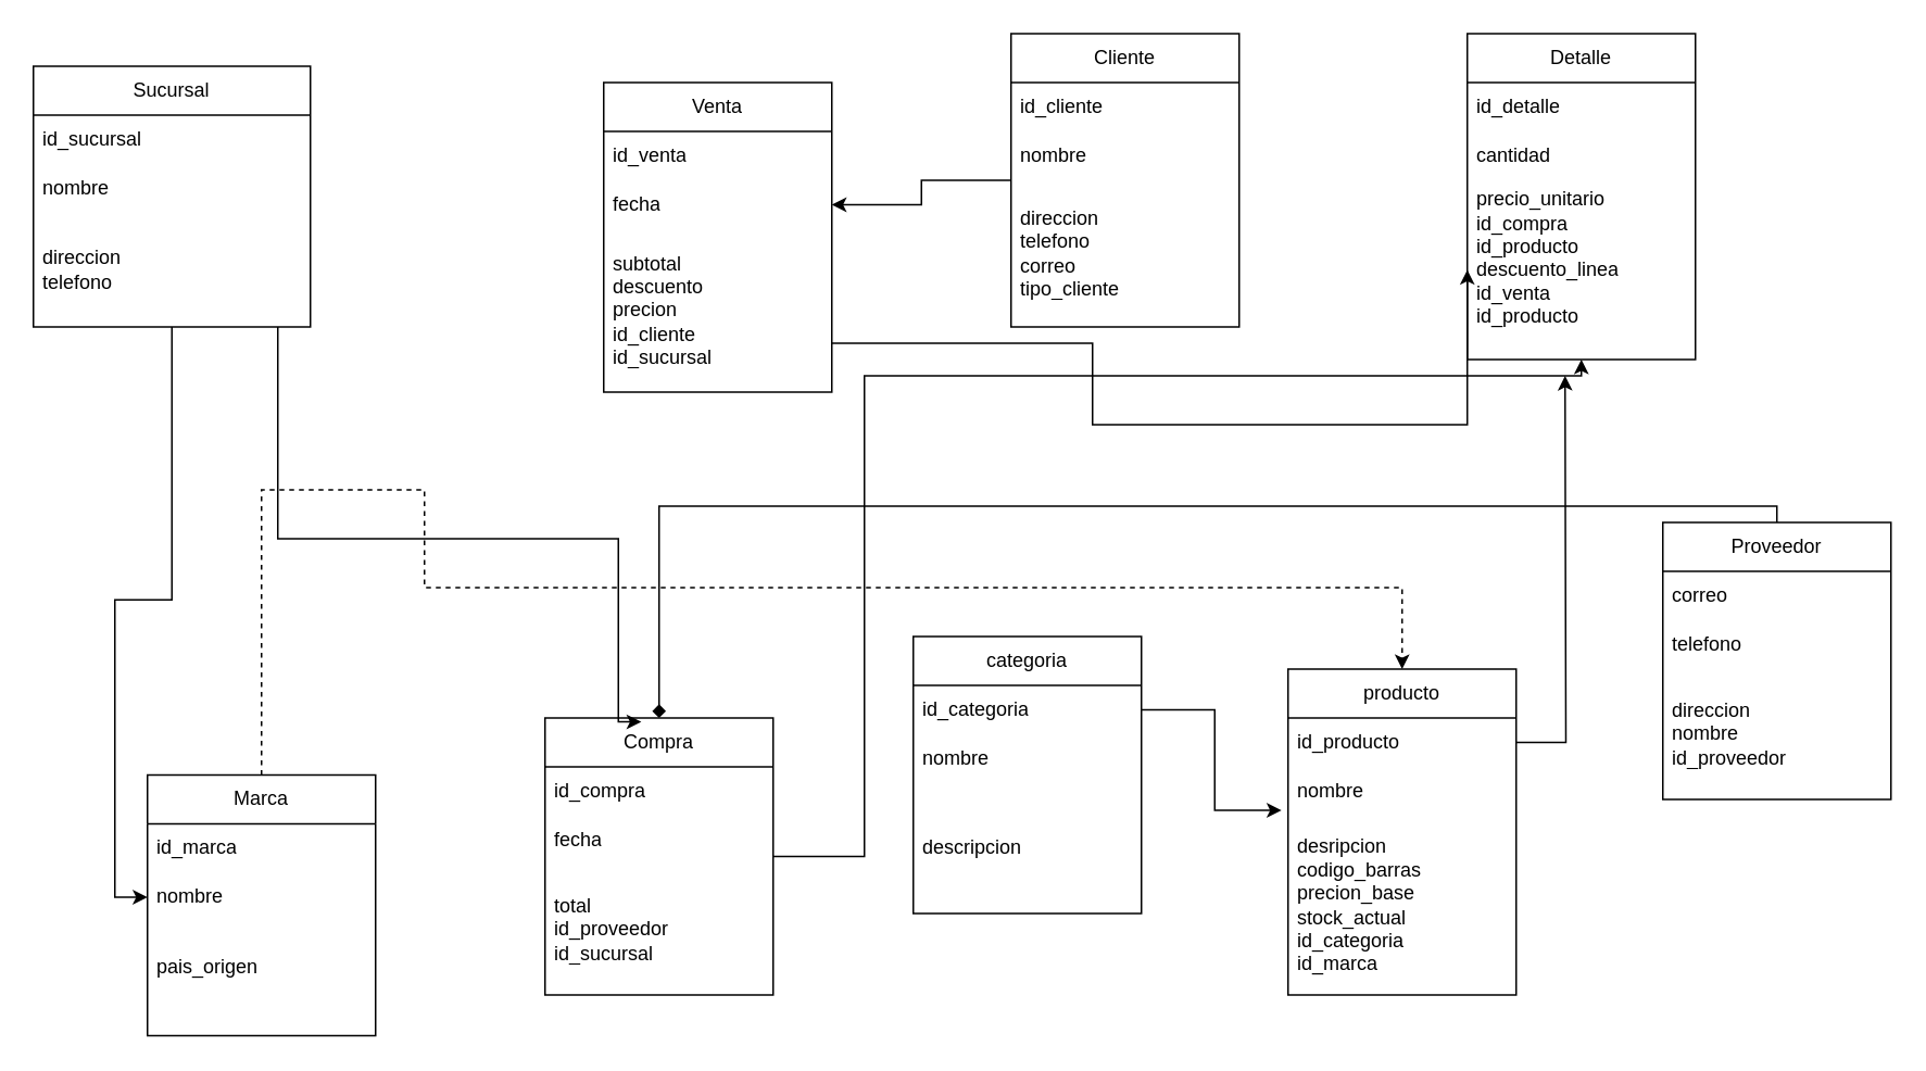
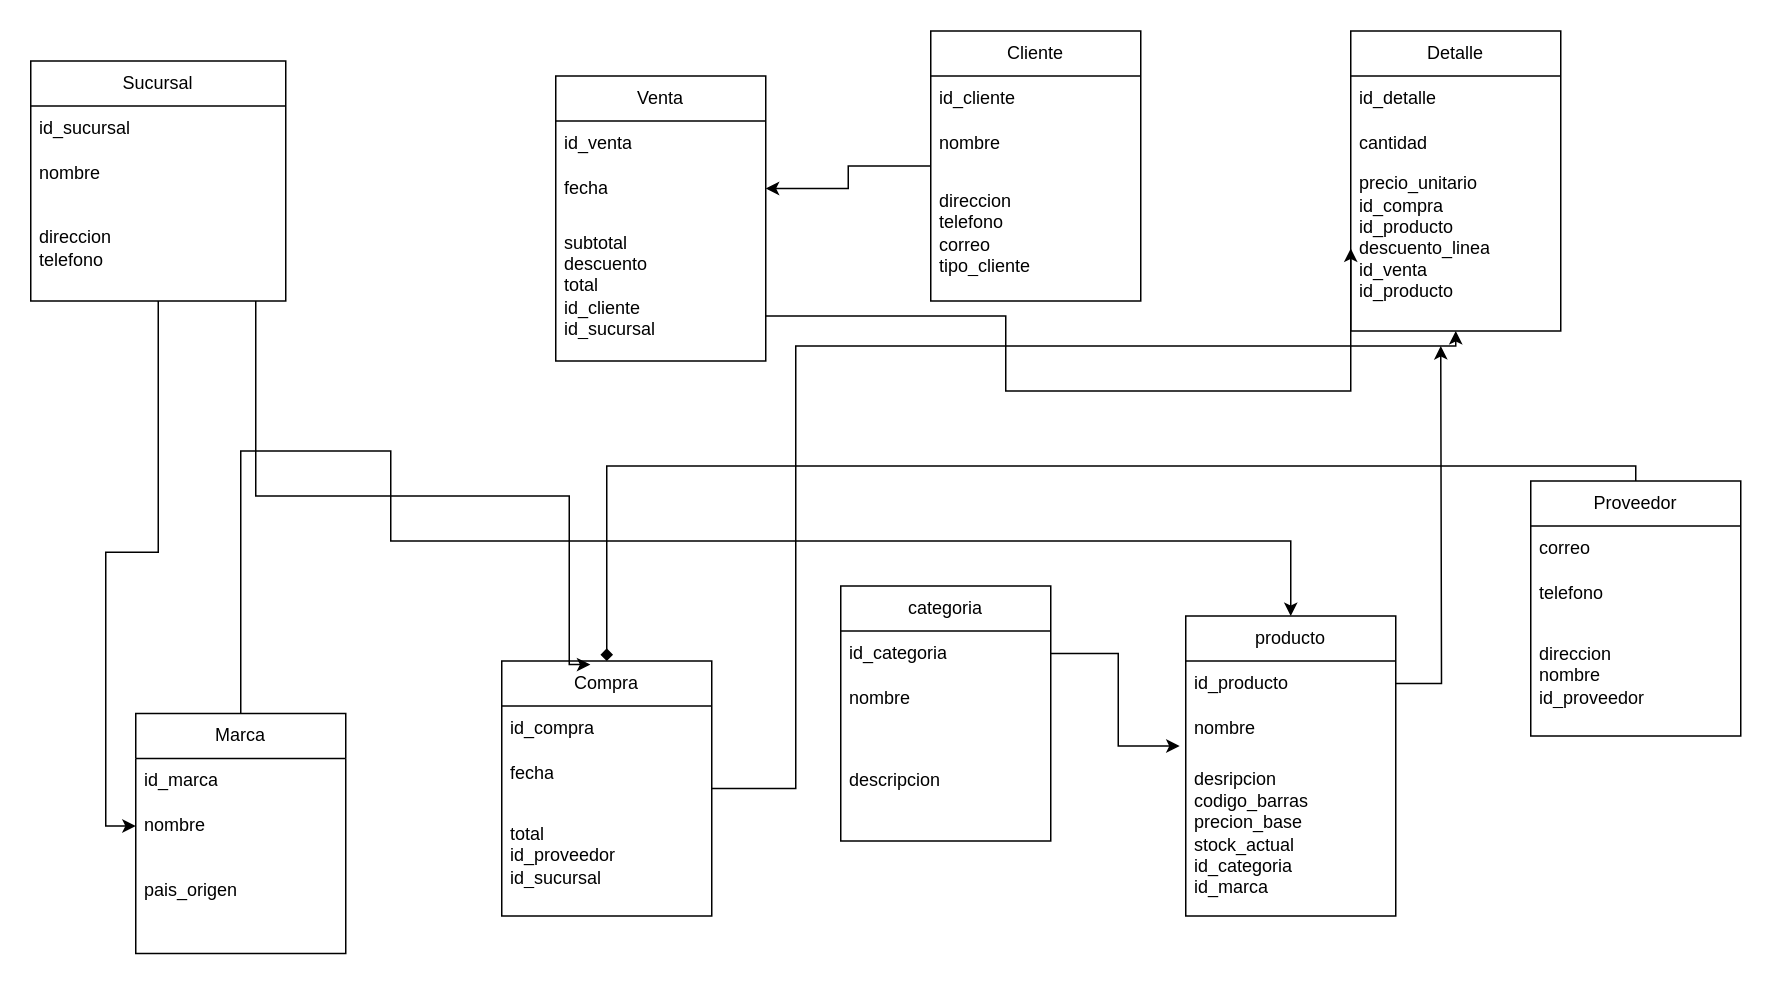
  <mxCell id="0" />
  <mxCell id="1" parent="0" />
  <mxCell id="2" style="edgeStyle=orthogonalEdgeStyle;rounded=0;orthogonalLoop=1;jettySize=auto;html=1;entryX=0;entryY=0.5;entryDx=0;entryDy=0;" edge="1" parent="1" source="3" target="10"><mxGeometry relative="1" as="geometry" /></mxCell>
  <mxCell id="3" value="Sucursal" style="swimlane;fontStyle=0;childLayout=stackLayout;horizontal=1;startSize=30;horizontalStack=0;resizeParent=1;resizeParentMax=0;resizeLast=0;collapsible=1;marginBottom=0;whiteSpace=wrap;html=1;" vertex="1" parent="1"><mxGeometry x="20" y="40" width="170" height="160" as="geometry" /></mxCell>
  <mxCell id="4" value="id_sucursal" style="text;strokeColor=none;fillColor=none;align=left;verticalAlign=middle;spacingLeft=4;spacingRight=4;overflow=hidden;points=[[0,0.5],[1,0.5]];portConstraint=eastwest;rotatable=0;whiteSpace=wrap;html=1;" vertex="1" parent="3"><mxGeometry y="30" width="170" height="30" as="geometry" /></mxCell>
  <mxCell id="5" value="nombre" style="text;strokeColor=none;fillColor=none;align=left;verticalAlign=middle;spacingLeft=4;spacingRight=4;overflow=hidden;points=[[0,0.5],[1,0.5]];portConstraint=eastwest;rotatable=0;whiteSpace=wrap;html=1;" vertex="1" parent="3"><mxGeometry y="60" width="170" height="30" as="geometry" /></mxCell>
  <mxCell id="6" value="&lt;br&gt;&lt;div&gt;direccion&lt;/div&gt;&lt;div&gt;telefono&lt;/div&gt;&lt;div&gt;&lt;br&gt;&lt;/div&gt;" style="text;strokeColor=none;fillColor=none;align=left;verticalAlign=middle;spacingLeft=4;spacingRight=4;overflow=hidden;points=[[0,0.5],[1,0.5]];portConstraint=eastwest;rotatable=0;whiteSpace=wrap;html=1;" vertex="1" parent="3"><mxGeometry y="90" width="170" height="70" as="geometry" /></mxCell>
- <mxCell id="7" style="edgeStyle=orthogonalEdgeStyle;rounded=0;orthogonalLoop=1;jettySize=auto;html=1;entryX=0.5;entryY=0;entryDx=0;entryDy=0;dashed=1;" edge="1" parent="1" source="8" target="31"><mxGeometry relative="1" as="geometry"><Array as="points"><mxPoint x="160" y="300" /><mxPoint x="260" y="300" /><mxPoint x="260" y="360" /><mxPoint x="860" y="360" /></Array></mxGeometry></mxCell>
+ <mxCell id="7" style="edgeStyle=orthogonalEdgeStyle;rounded=0;orthogonalLoop=1;jettySize=auto;html=1;entryX=0.5;entryY=0;entryDx=0;entryDy=0;" edge="1" parent="1" source="8" target="31"><mxGeometry relative="1" as="geometry"><Array as="points"><mxPoint x="160" y="300" /><mxPoint x="260" y="300" /><mxPoint x="260" y="360" /><mxPoint x="860" y="360" /></Array></mxGeometry></mxCell>
  <mxCell id="8" value="Marca" style="swimlane;fontStyle=0;childLayout=stackLayout;horizontal=1;startSize=30;horizontalStack=0;resizeParent=1;resizeParentMax=0;resizeLast=0;collapsible=1;marginBottom=0;whiteSpace=wrap;html=1;" vertex="1" parent="1"><mxGeometry x="90" y="475" width="140" height="160" as="geometry" /></mxCell>
  <mxCell id="9" value="id_marca" style="text;strokeColor=none;fillColor=none;align=left;verticalAlign=middle;spacingLeft=4;spacingRight=4;overflow=hidden;points=[[0,0.5],[1,0.5]];portConstraint=eastwest;rotatable=0;whiteSpace=wrap;html=1;" vertex="1" parent="8"><mxGeometry y="30" width="140" height="30" as="geometry" /></mxCell>
  <mxCell id="10" value="nombre" style="text;strokeColor=none;fillColor=none;align=left;verticalAlign=middle;spacingLeft=4;spacingRight=4;overflow=hidden;points=[[0,0.5],[1,0.5]];portConstraint=eastwest;rotatable=0;whiteSpace=wrap;html=1;" vertex="1" parent="8"><mxGeometry y="60" width="140" height="30" as="geometry" /></mxCell>
  <mxCell id="11" value="pais_origen&lt;div&gt;&lt;br&gt;&lt;/div&gt;" style="text;strokeColor=none;fillColor=none;align=left;verticalAlign=middle;spacingLeft=4;spacingRight=4;overflow=hidden;points=[[0,0.5],[1,0.5]];portConstraint=eastwest;rotatable=0;whiteSpace=wrap;html=1;" vertex="1" parent="8"><mxGeometry y="90" width="140" height="70" as="geometry" /></mxCell>
  <mxCell id="12" style="edgeStyle=orthogonalEdgeStyle;rounded=0;orthogonalLoop=1;jettySize=auto;html=1;entryX=0;entryY=0.5;entryDx=0;entryDy=0;" edge="1" parent="1" source="13" target="44"><mxGeometry relative="1" as="geometry"><Array as="points"><mxPoint x="670" y="210" /><mxPoint x="670" y="260" /><mxPoint x="900" y="260" /></Array></mxGeometry></mxCell>
  <mxCell id="13" value="Venta" style="swimlane;fontStyle=0;childLayout=stackLayout;horizontal=1;startSize=30;horizontalStack=0;resizeParent=1;resizeParentMax=0;resizeLast=0;collapsible=1;marginBottom=0;whiteSpace=wrap;html=1;" vertex="1" parent="1"><mxGeometry x="370" y="50" width="140" height="190" as="geometry" /></mxCell>
  <mxCell id="14" value="id_venta" style="text;strokeColor=none;fillColor=none;align=left;verticalAlign=middle;spacingLeft=4;spacingRight=4;overflow=hidden;points=[[0,0.5],[1,0.5]];portConstraint=eastwest;rotatable=0;whiteSpace=wrap;html=1;" vertex="1" parent="13"><mxGeometry y="30" width="140" height="30" as="geometry" /></mxCell>
  <mxCell id="15" value="fecha" style="text;strokeColor=none;fillColor=none;align=left;verticalAlign=middle;spacingLeft=4;spacingRight=4;overflow=hidden;points=[[0,0.5],[1,0.5]];portConstraint=eastwest;rotatable=0;whiteSpace=wrap;html=1;" vertex="1" parent="13"><mxGeometry y="60" width="140" height="30" as="geometry" /></mxCell>
- <mxCell id="16" value="subtotal&lt;div&gt;descuento&lt;/div&gt;&lt;div&gt;precion&lt;/div&gt;&lt;div&gt;id_cliente&lt;/div&gt;&lt;div&gt;id_sucursal&lt;/div&gt;" style="text;strokeColor=none;fillColor=none;align=left;verticalAlign=middle;spacingLeft=4;spacingRight=4;overflow=hidden;points=[[0,0.5],[1,0.5]];portConstraint=eastwest;rotatable=0;whiteSpace=wrap;html=1;" vertex="1" parent="13"><mxGeometry y="90" width="140" height="100" as="geometry" /></mxCell>
+ <mxCell id="16" value="subtotal&lt;div&gt;descuento&lt;/div&gt;&lt;div&gt;total&lt;/div&gt;&lt;div&gt;id_cliente&lt;/div&gt;&lt;div&gt;id_sucursal&lt;/div&gt;" style="text;strokeColor=none;fillColor=none;align=left;verticalAlign=middle;spacingLeft=4;spacingRight=4;overflow=hidden;points=[[0,0.5],[1,0.5]];portConstraint=eastwest;rotatable=0;whiteSpace=wrap;html=1;" vertex="1" parent="13"><mxGeometry y="90" width="140" height="100" as="geometry" /></mxCell>
  <mxCell id="17" style="edgeStyle=orthogonalEdgeStyle;rounded=0;orthogonalLoop=1;jettySize=auto;html=1;entryX=1;entryY=0.5;entryDx=0;entryDy=0;" edge="1" parent="1" source="18" target="15"><mxGeometry relative="1" as="geometry" /></mxCell>
  <mxCell id="18" value="Cliente" style="swimlane;fontStyle=0;childLayout=stackLayout;horizontal=1;startSize=30;horizontalStack=0;resizeParent=1;resizeParentMax=0;resizeLast=0;collapsible=1;marginBottom=0;whiteSpace=wrap;html=1;" vertex="1" parent="1"><mxGeometry x="620" y="20" width="140" height="180" as="geometry" /></mxCell>
  <mxCell id="19" value="id_cliente" style="text;strokeColor=none;fillColor=none;align=left;verticalAlign=middle;spacingLeft=4;spacingRight=4;overflow=hidden;points=[[0,0.5],[1,0.5]];portConstraint=eastwest;rotatable=0;whiteSpace=wrap;html=1;" vertex="1" parent="18"><mxGeometry y="30" width="140" height="30" as="geometry" /></mxCell>
  <mxCell id="20" value="nombre" style="text;strokeColor=none;fillColor=none;align=left;verticalAlign=middle;spacingLeft=4;spacingRight=4;overflow=hidden;points=[[0,0.5],[1,0.5]];portConstraint=eastwest;rotatable=0;whiteSpace=wrap;html=1;" vertex="1" parent="18"><mxGeometry y="60" width="140" height="30" as="geometry" /></mxCell>
  <mxCell id="21" value="direccion&lt;div&gt;telefono&lt;/div&gt;&lt;div&gt;correo&lt;/div&gt;&lt;div&gt;tipo_cliente&lt;/div&gt;" style="text;strokeColor=none;fillColor=none;align=left;verticalAlign=middle;spacingLeft=4;spacingRight=4;overflow=hidden;points=[[0,0.5],[1,0.5]];portConstraint=eastwest;rotatable=0;whiteSpace=wrap;html=1;" vertex="1" parent="18"><mxGeometry y="90" width="140" height="90" as="geometry" /></mxCell>
  <mxCell id="22" value="categoria" style="swimlane;fontStyle=0;childLayout=stackLayout;horizontal=1;startSize=30;horizontalStack=0;resizeParent=1;resizeParentMax=0;resizeLast=0;collapsible=1;marginBottom=0;whiteSpace=wrap;html=1;" vertex="1" parent="1"><mxGeometry x="560" y="390" width="140" height="170" as="geometry" /></mxCell>
  <mxCell id="23" value="id_categoria" style="text;strokeColor=none;fillColor=none;align=left;verticalAlign=middle;spacingLeft=4;spacingRight=4;overflow=hidden;points=[[0,0.5],[1,0.5]];portConstraint=eastwest;rotatable=0;whiteSpace=wrap;html=1;" vertex="1" parent="22"><mxGeometry y="30" width="140" height="30" as="geometry" /></mxCell>
  <mxCell id="24" value="nombre" style="text;strokeColor=none;fillColor=none;align=left;verticalAlign=middle;spacingLeft=4;spacingRight=4;overflow=hidden;points=[[0,0.5],[1,0.5]];portConstraint=eastwest;rotatable=0;whiteSpace=wrap;html=1;" vertex="1" parent="22"><mxGeometry y="60" width="140" height="30" as="geometry" /></mxCell>
  <mxCell id="25" value="descripcion" style="text;strokeColor=none;fillColor=none;align=left;verticalAlign=middle;spacingLeft=4;spacingRight=4;overflow=hidden;points=[[0,0.5],[1,0.5]];portConstraint=eastwest;rotatable=0;whiteSpace=wrap;html=1;" vertex="1" parent="22"><mxGeometry y="90" width="140" height="80" as="geometry" /></mxCell>
  <mxCell id="26" style="edgeStyle=orthogonalEdgeStyle;rounded=0;orthogonalLoop=1;jettySize=auto;html=1;" edge="1" parent="1" source="27" target="44"><mxGeometry relative="1" as="geometry"><Array as="points"><mxPoint x="530" y="525" /><mxPoint x="530" y="230" /><mxPoint x="970" y="230" /></Array></mxGeometry></mxCell>
  <mxCell id="27" value="Compra" style="swimlane;fontStyle=0;childLayout=stackLayout;horizontal=1;startSize=30;horizontalStack=0;resizeParent=1;resizeParentMax=0;resizeLast=0;collapsible=1;marginBottom=0;whiteSpace=wrap;html=1;" vertex="1" parent="1"><mxGeometry x="334" y="440" width="140" height="170" as="geometry" /></mxCell>
  <mxCell id="28" value="id_compra" style="text;strokeColor=none;fillColor=none;align=left;verticalAlign=middle;spacingLeft=4;spacingRight=4;overflow=hidden;points=[[0,0.5],[1,0.5]];portConstraint=eastwest;rotatable=0;whiteSpace=wrap;html=1;" vertex="1" parent="27"><mxGeometry y="30" width="140" height="30" as="geometry" /></mxCell>
  <mxCell id="29" value="fecha" style="text;strokeColor=none;fillColor=none;align=left;verticalAlign=middle;spacingLeft=4;spacingRight=4;overflow=hidden;points=[[0,0.5],[1,0.5]];portConstraint=eastwest;rotatable=0;whiteSpace=wrap;html=1;" vertex="1" parent="27"><mxGeometry y="60" width="140" height="30" as="geometry" /></mxCell>
  <mxCell id="30" value="total&lt;div&gt;id_proveedor&lt;/div&gt;&lt;div&gt;id_sucursal&lt;/div&gt;" style="text;strokeColor=none;fillColor=none;align=left;verticalAlign=middle;spacingLeft=4;spacingRight=4;overflow=hidden;points=[[0,0.5],[1,0.5]];portConstraint=eastwest;rotatable=0;whiteSpace=wrap;html=1;" vertex="1" parent="27"><mxGeometry y="90" width="140" height="80" as="geometry" /></mxCell>
  <mxCell id="31" value="producto" style="swimlane;fontStyle=0;childLayout=stackLayout;horizontal=1;startSize=30;horizontalStack=0;resizeParent=1;resizeParentMax=0;resizeLast=0;collapsible=1;marginBottom=0;whiteSpace=wrap;html=1;" vertex="1" parent="1"><mxGeometry x="790" y="410" width="140" height="200" as="geometry" /></mxCell>
  <mxCell id="32" style="edgeStyle=orthogonalEdgeStyle;rounded=0;orthogonalLoop=1;jettySize=auto;html=1;" edge="1" parent="31" source="33"><mxGeometry relative="1" as="geometry"><mxPoint x="170" y="-180" as="targetPoint" /></mxGeometry></mxCell>
  <mxCell id="33" value="id_producto" style="text;strokeColor=none;fillColor=none;align=left;verticalAlign=middle;spacingLeft=4;spacingRight=4;overflow=hidden;points=[[0,0.5],[1,0.5]];portConstraint=eastwest;rotatable=0;whiteSpace=wrap;html=1;" vertex="1" parent="31"><mxGeometry y="30" width="140" height="30" as="geometry" /></mxCell>
  <mxCell id="34" value="nombre" style="text;strokeColor=none;fillColor=none;align=left;verticalAlign=middle;spacingLeft=4;spacingRight=4;overflow=hidden;points=[[0,0.5],[1,0.5]];portConstraint=eastwest;rotatable=0;whiteSpace=wrap;html=1;" vertex="1" parent="31"><mxGeometry y="60" width="140" height="30" as="geometry" /></mxCell>
  <mxCell id="35" value="desripcion&lt;div&gt;codigo_barras&lt;/div&gt;&lt;div&gt;precion_base&lt;/div&gt;&lt;div&gt;stock_actual&lt;/div&gt;&lt;div&gt;id_categoria&lt;/div&gt;&lt;div&gt;id_marca&lt;/div&gt;" style="text;strokeColor=none;fillColor=none;align=left;verticalAlign=middle;spacingLeft=4;spacingRight=4;overflow=hidden;points=[[0,0.5],[1,0.5]];portConstraint=eastwest;rotatable=0;whiteSpace=wrap;html=1;" vertex="1" parent="31"><mxGeometry y="90" width="140" height="110" as="geometry" /></mxCell>
  <mxCell id="36" style="edgeStyle=orthogonalEdgeStyle;rounded=0;orthogonalLoop=1;jettySize=auto;html=1;entryX=0.5;entryY=0;entryDx=0;entryDy=0;endArrow=diamond;" edge="1" parent="1" source="37" target="27"><mxGeometry relative="1" as="geometry"><Array as="points"><mxPoint x="1090" y="310" /><mxPoint x="404" y="310" /></Array></mxGeometry></mxCell>
  <mxCell id="37" value="Proveedor" style="swimlane;fontStyle=0;childLayout=stackLayout;horizontal=1;startSize=30;horizontalStack=0;resizeParent=1;resizeParentMax=0;resizeLast=0;collapsible=1;marginBottom=0;whiteSpace=wrap;html=1;" vertex="1" parent="1"><mxGeometry x="1020" y="320" width="140" height="170" as="geometry" /></mxCell>
  <mxCell id="38" value="correo" style="text;strokeColor=none;fillColor=none;align=left;verticalAlign=middle;spacingLeft=4;spacingRight=4;overflow=hidden;points=[[0,0.5],[1,0.5]];portConstraint=eastwest;rotatable=0;whiteSpace=wrap;html=1;" vertex="1" parent="37"><mxGeometry y="30" width="140" height="30" as="geometry" /></mxCell>
  <mxCell id="39" value="telefono" style="text;strokeColor=none;fillColor=none;align=left;verticalAlign=middle;spacingLeft=4;spacingRight=4;overflow=hidden;points=[[0,0.5],[1,0.5]];portConstraint=eastwest;rotatable=0;whiteSpace=wrap;html=1;" vertex="1" parent="37"><mxGeometry y="60" width="140" height="30" as="geometry" /></mxCell>
  <mxCell id="40" value="direccion&lt;div&gt;nombre&lt;/div&gt;&lt;div&gt;id_proveedor&lt;/div&gt;" style="text;strokeColor=none;fillColor=none;align=left;verticalAlign=middle;spacingLeft=4;spacingRight=4;overflow=hidden;points=[[0,0.5],[1,0.5]];portConstraint=eastwest;rotatable=0;whiteSpace=wrap;html=1;" vertex="1" parent="37"><mxGeometry y="90" width="140" height="80" as="geometry" /></mxCell>
  <mxCell id="41" value="Detalle" style="swimlane;fontStyle=0;childLayout=stackLayout;horizontal=1;startSize=30;horizontalStack=0;resizeParent=1;resizeParentMax=0;resizeLast=0;collapsible=1;marginBottom=0;whiteSpace=wrap;html=1;" vertex="1" parent="1"><mxGeometry x="900" y="20" width="140" height="200" as="geometry" /></mxCell>
  <mxCell id="42" value="id_detalle" style="text;strokeColor=none;fillColor=none;align=left;verticalAlign=middle;spacingLeft=4;spacingRight=4;overflow=hidden;points=[[0,0.5],[1,0.5]];portConstraint=eastwest;rotatable=0;whiteSpace=wrap;html=1;" vertex="1" parent="41"><mxGeometry y="30" width="140" height="30" as="geometry" /></mxCell>
  <mxCell id="43" value="cantidad" style="text;strokeColor=none;fillColor=none;align=left;verticalAlign=middle;spacingLeft=4;spacingRight=4;overflow=hidden;points=[[0,0.5],[1,0.5]];portConstraint=eastwest;rotatable=0;whiteSpace=wrap;html=1;" vertex="1" parent="41"><mxGeometry y="60" width="140" height="30" as="geometry" /></mxCell>
  <mxCell id="44" value="precio_unitario&lt;div&gt;id_compra&lt;/div&gt;&lt;div&gt;id_producto&lt;/div&gt;&lt;div&gt;descuento_linea&lt;/div&gt;&lt;div&gt;id_venta&lt;/div&gt;&lt;div&gt;id_producto&lt;/div&gt;&lt;div&gt;&lt;br&gt;&lt;/div&gt;" style="text;strokeColor=none;fillColor=none;align=left;verticalAlign=middle;spacingLeft=4;spacingRight=4;overflow=hidden;points=[[0,0.5],[1,0.5]];portConstraint=eastwest;rotatable=0;whiteSpace=wrap;html=1;" vertex="1" parent="41"><mxGeometry y="90" width="140" height="110" as="geometry" /></mxCell>
  <mxCell id="45" style="edgeStyle=orthogonalEdgeStyle;rounded=0;orthogonalLoop=1;jettySize=auto;html=1;entryX=0.422;entryY=0.014;entryDx=0;entryDy=0;entryPerimeter=0;" edge="1" parent="1" source="3" target="27"><mxGeometry relative="1" as="geometry"><Array as="points"><mxPoint x="170" y="330" /><mxPoint x="379" y="330" /></Array></mxGeometry></mxCell>
  <mxCell id="46" style="edgeStyle=orthogonalEdgeStyle;rounded=0;orthogonalLoop=1;jettySize=auto;html=1;entryX=-0.029;entryY=-0.03;entryDx=0;entryDy=0;entryPerimeter=0;" edge="1" parent="1" source="23" target="35"><mxGeometry relative="1" as="geometry" /></mxCell>
